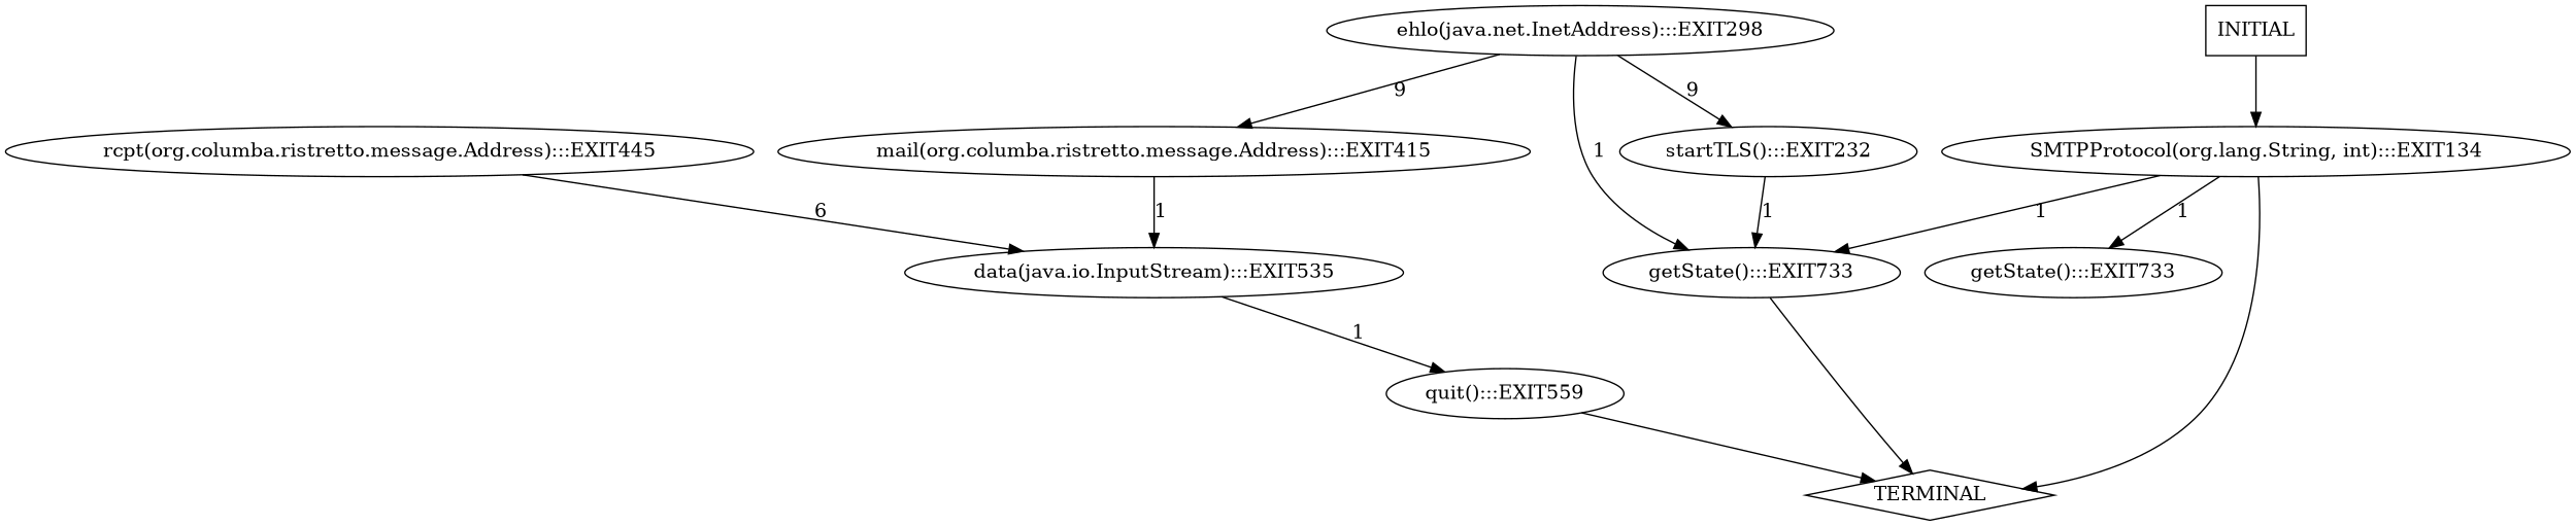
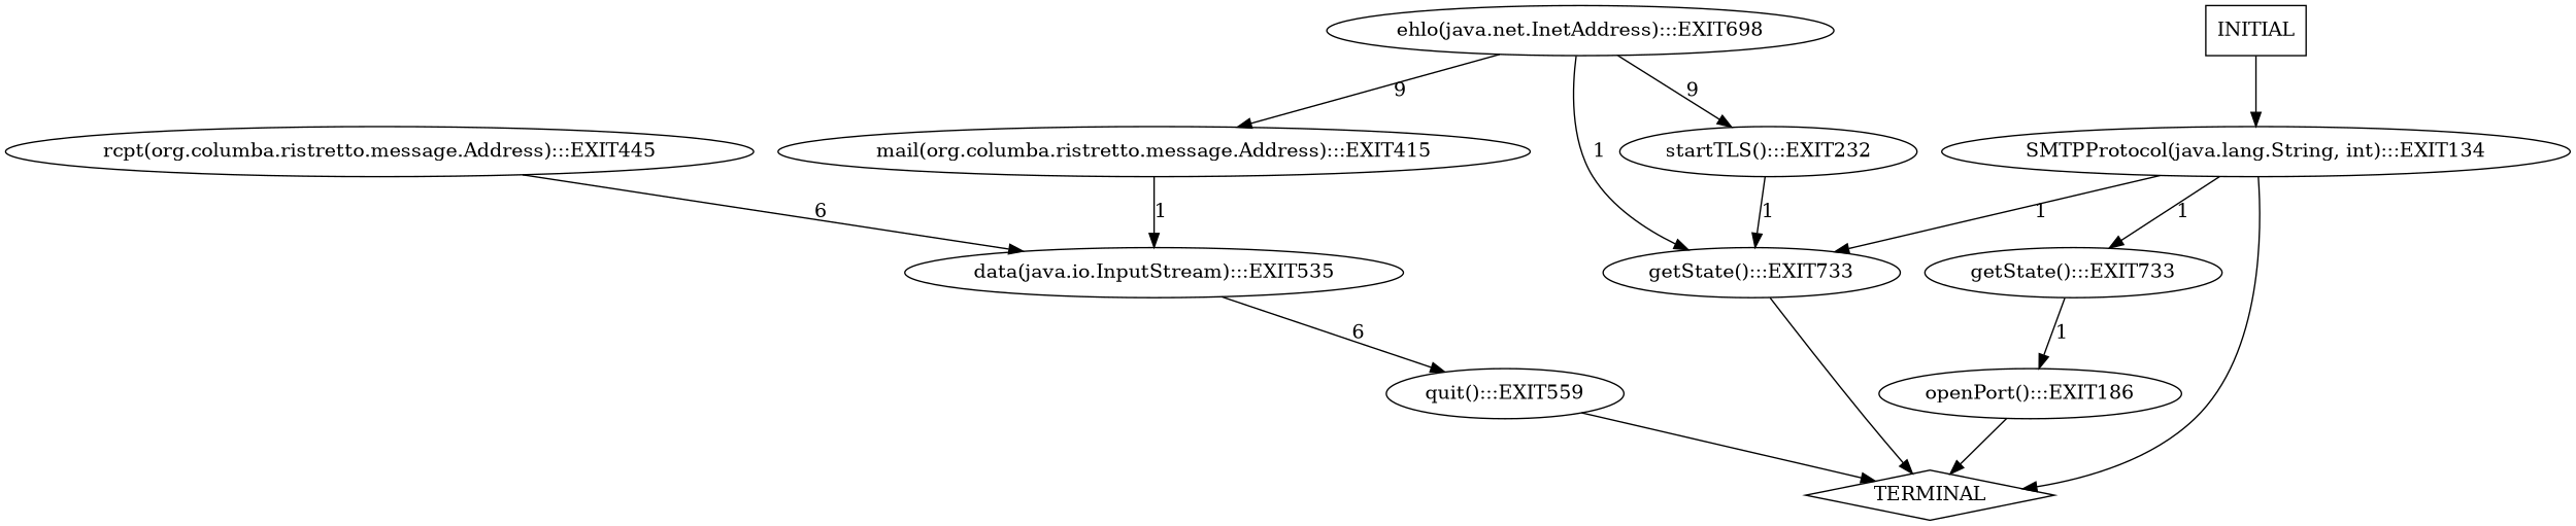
  digraph {
-   n1 [label="SMTPProtocol(org.lang.String, int):::EXIT134"]
+   n1 [label="SMTPProtocol(java.lang.String, int):::EXIT134"]
    n2 [label="getState():::EXIT733"]
    n3 [label="getState():::EXIT733"]
    n4 [label=TERMINAL shape=diamond]
+   n5 [label="openPort():::EXIT186"]
    n6 [label="data(java.io.InputStream):::EXIT535"]
    n7 [label="quit():::EXIT559"]
-   n8 [label="ehlo(java.net.InetAddress):::EXIT298"]
+   n8 [label="ehlo(java.net.InetAddress):::EXIT698"]
    n9 [label="mail(org.columba.ristretto.message.Address):::EXIT415"]
    n10 [label="startTLS():::EXIT232"]
    n11 [label="rcpt(org.columba.ristretto.message.Address):::EXIT445"]
    n12 [label=INITIAL shape=box]
    n1 -> n2 [label=1]
    n1 -> n3 [label=1]
    n1 -> n4
    n2 -> n4
-   n6 -> n7 [label=1]
+   n3 -> n5 [label=1]
+   n5 -> n4
+   n6 -> n7 [label=6]
    n7 -> n4
    n8 -> n2 [label=1]
    n8 -> n9 [label=9]
    n8 -> n10 [label=9]
    n9 -> n6 [label=1]
    n10 -> n2 [label=1]
    n11 -> n6 [label=6]
    n12 -> n1
  }
